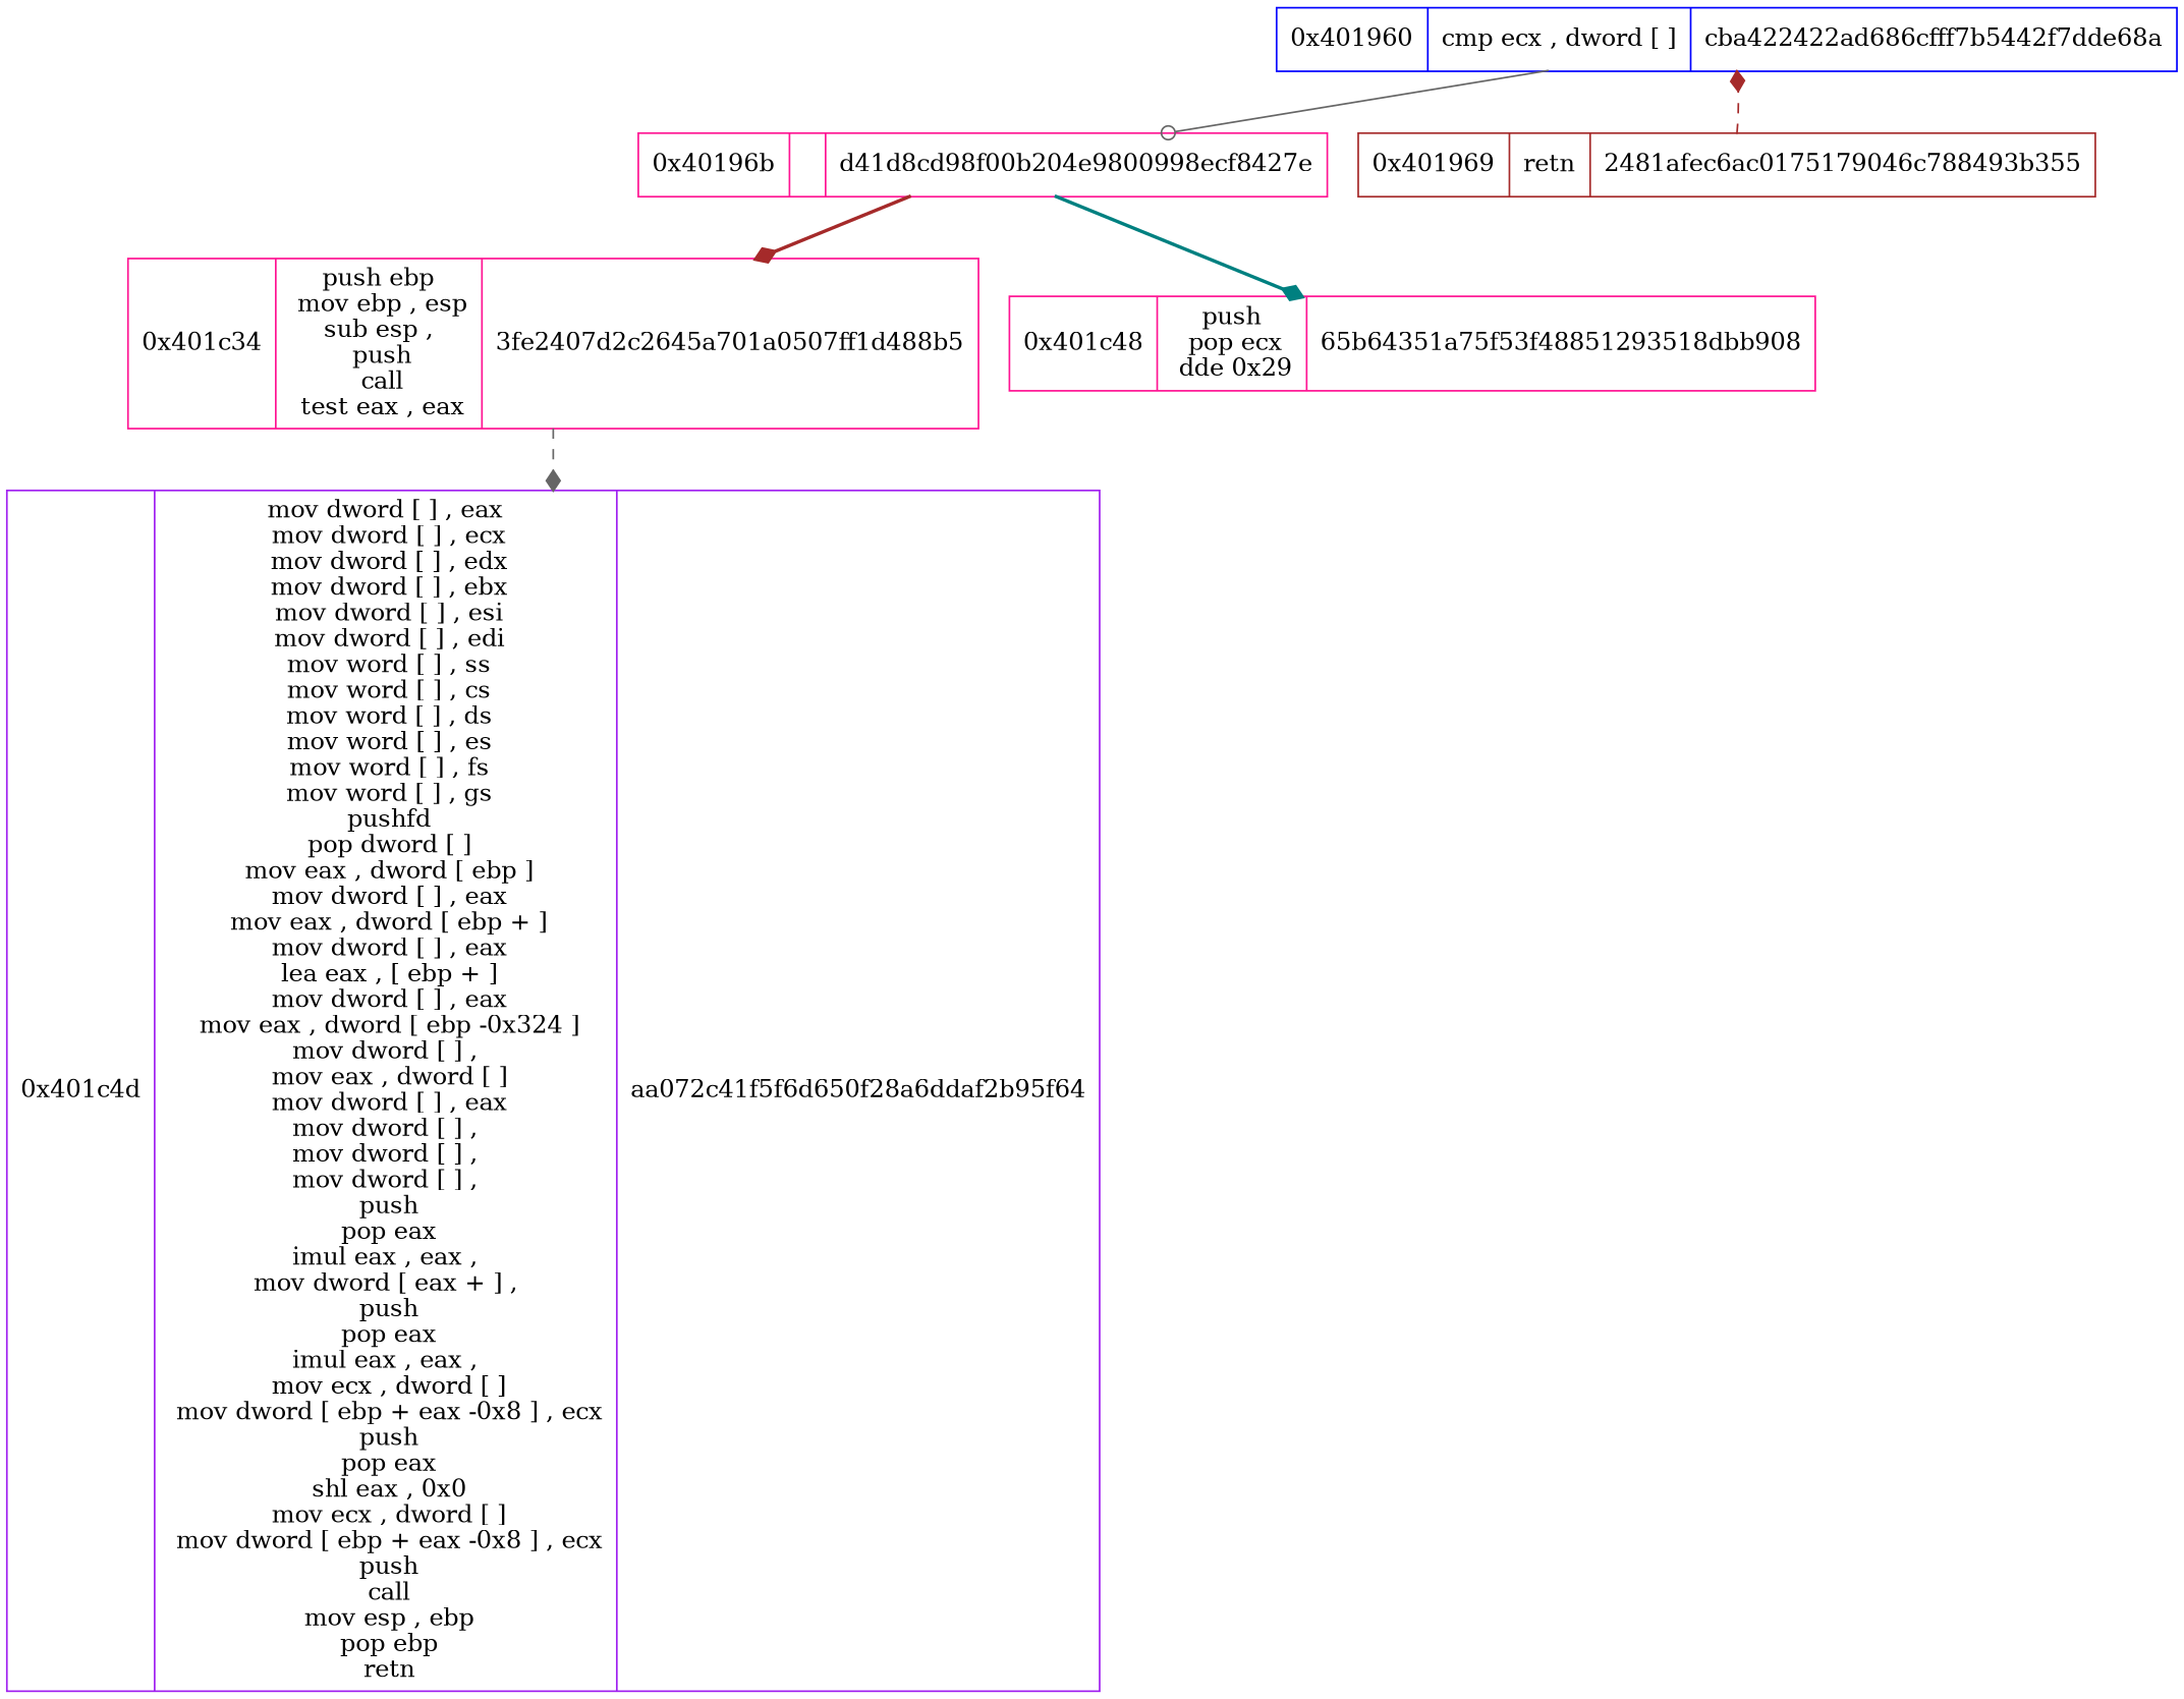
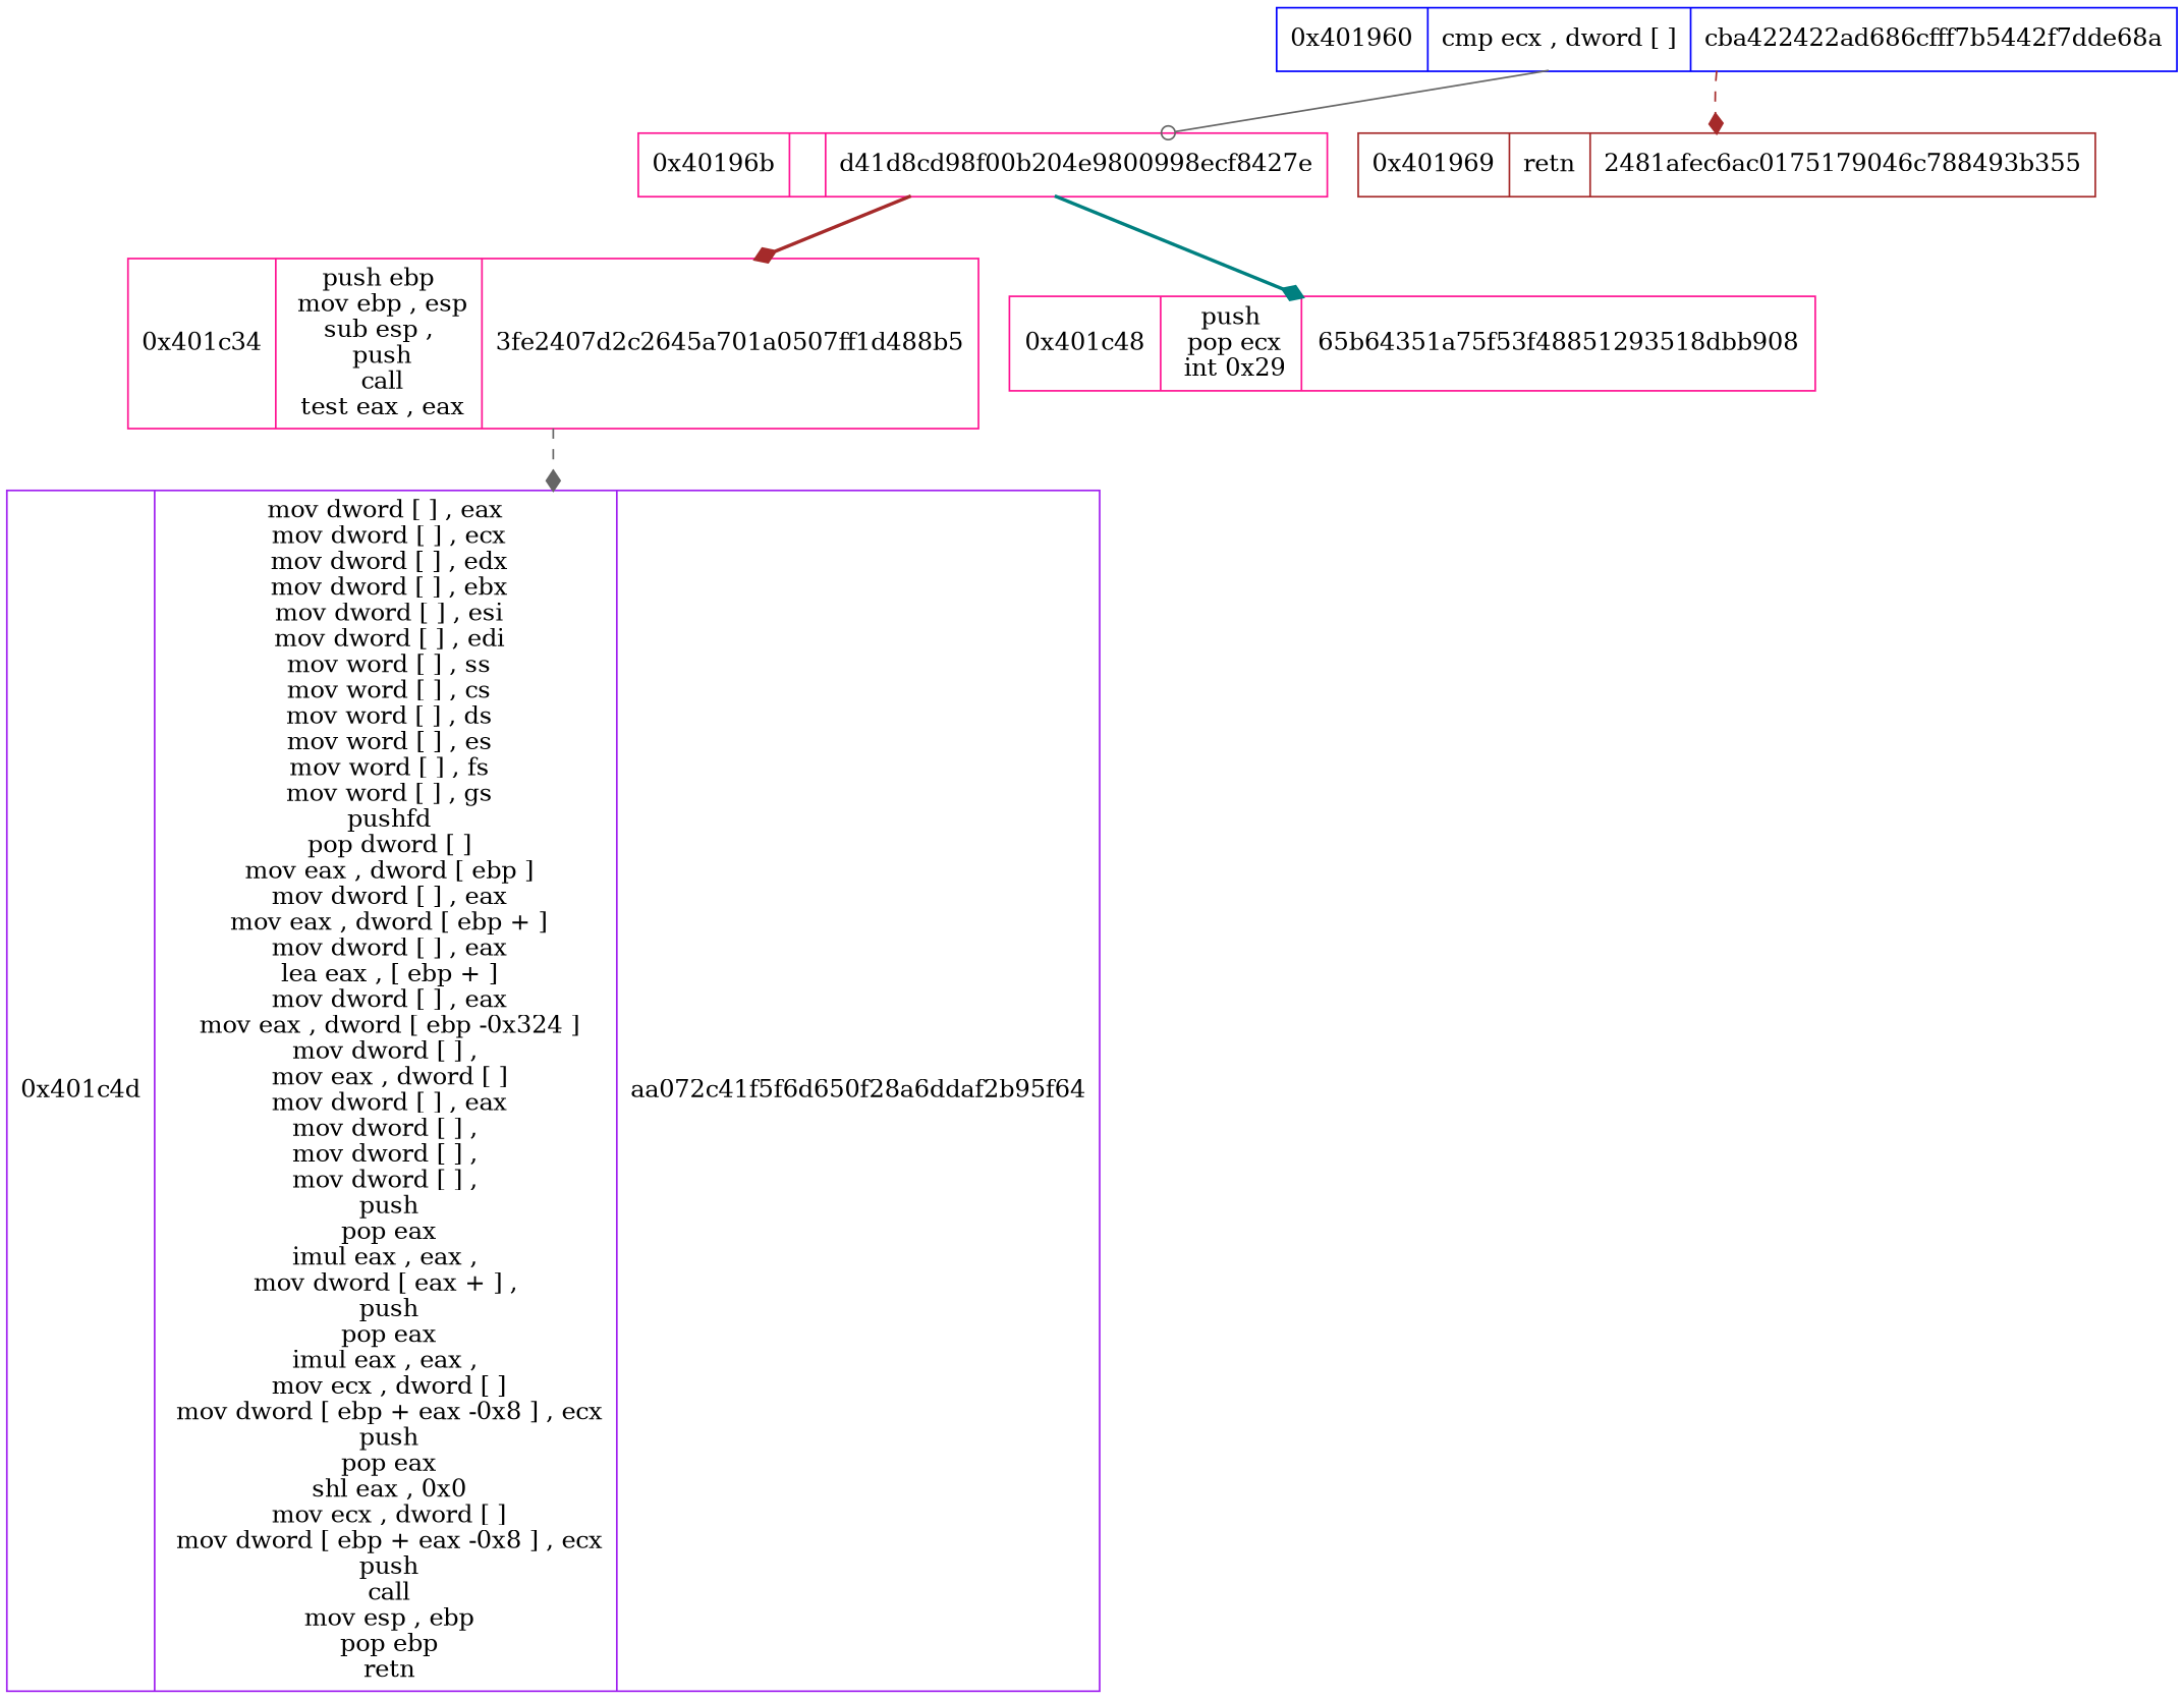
  digraph {
    node [color=deeppink shape=record]
    edge [arrowhead=diamond color=gray40 style=dashed]
    n1 [color=blue label="0x401960|  cmp ecx ,  dword  [ ]\n| cba422422ad686cfff7b5442f7dde68a"]
    n2 [label="0x40196b| | d41d8cd98f00b204e9800998ecf8427e"]
    n3 [color=brown label="0x401969|  retn\n| 2481afec6ac0175179046c788493b355"]
    n4 [label="0x401c34|  push ebp\n mov ebp ,  esp\n sub esp , \n push\n call\n test eax ,  eax\n| 3fe2407d2c2645a701a0507ff1d488b5"]
-   n5 [label="0x401c48|  push\n pop ecx\n dde 0x29\n| 65b64351a75f53f48851293518dbb908"]
+   n5 [label="0x401c48|  push\n pop ecx\n int 0x29\n| 65b64351a75f53f48851293518dbb908"]
    n6 [color=purple label="0x401c4d|  mov dword  [ ] ,  eax\n mov dword  [ ] ,  ecx\n mov dword  [ ] ,  edx\n mov dword  [ ] ,  ebx\n mov dword  [ ] ,  esi\n mov dword  [ ] ,  edi\n mov word  [ ] ,  ss\n mov word  [ ] ,  cs\n mov word  [ ] ,  ds\n mov word  [ ] ,  es\n mov word  [ ] ,  fs\n mov word  [ ] ,  gs\n pushfd\n pop dword  [ ]\n mov eax ,  dword  [ ebp ]\n mov dword  [ ] ,  eax\n mov eax ,  dword  [ ebp + ]\n mov dword  [ ] ,  eax\n lea eax ,   [ ebp + ]\n mov dword  [ ] ,  eax\n mov eax ,  dword  [ ebp -0x324 ]\n mov dword  [ ] , \n mov eax ,  dword  [ ]\n mov dword  [ ] ,  eax\n mov dword  [ ] , \n mov dword  [ ] , \n mov dword  [ ] , \n push\n pop eax\n imul eax ,  eax , \n mov dword  [ eax + ] , \n push\n pop eax\n imul eax ,  eax , \n mov ecx ,  dword  [ ]\n mov dword  [ ebp + eax -0x8 ] ,  ecx\n push\n pop eax\n shl eax ,  0x0\n mov ecx ,  dword  [ ]\n mov dword  [ ebp + eax -0x8 ] ,  ecx\n push\n call\n mov esp ,  ebp\n pop ebp\n retn\n| aa072c41f5f6d650f28a6ddaf2b95f64"]
    n1 -> n2 [arrowhead=odot style=solid]
-   n3 -> n1 [color=brown]
+   n1 -> n3 [color=brown]
    n2 -> n4 [color=brown style=bold]
    n2 -> n5 [color=teal style=bold]
    n4 -> n6
  }
